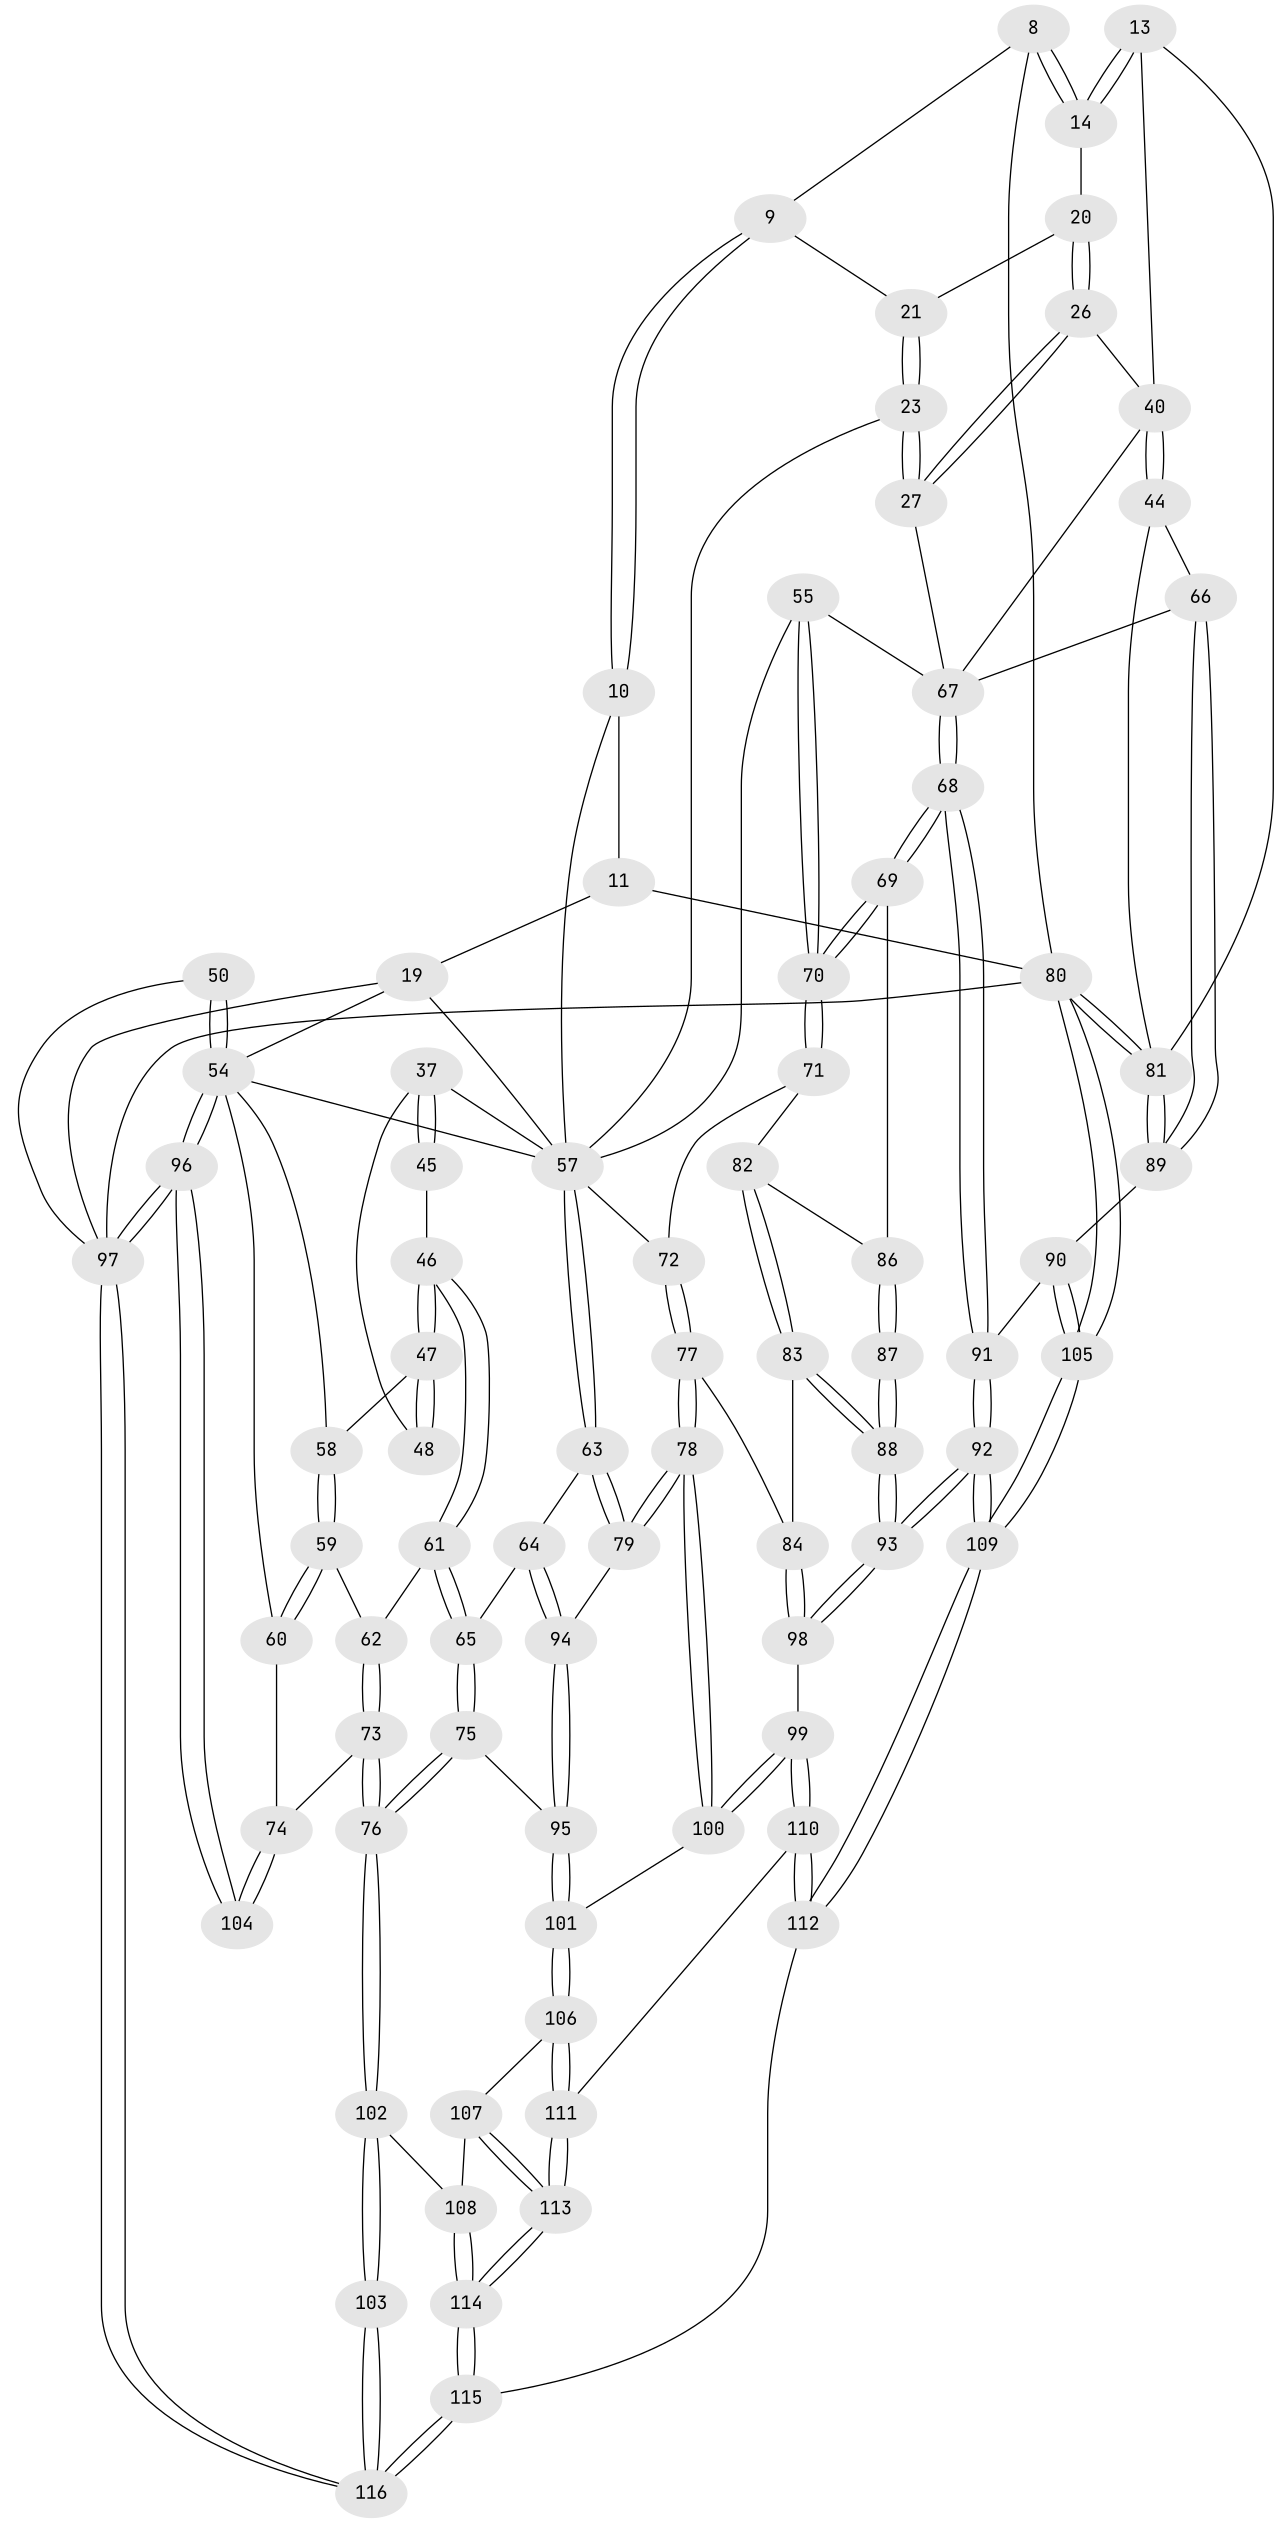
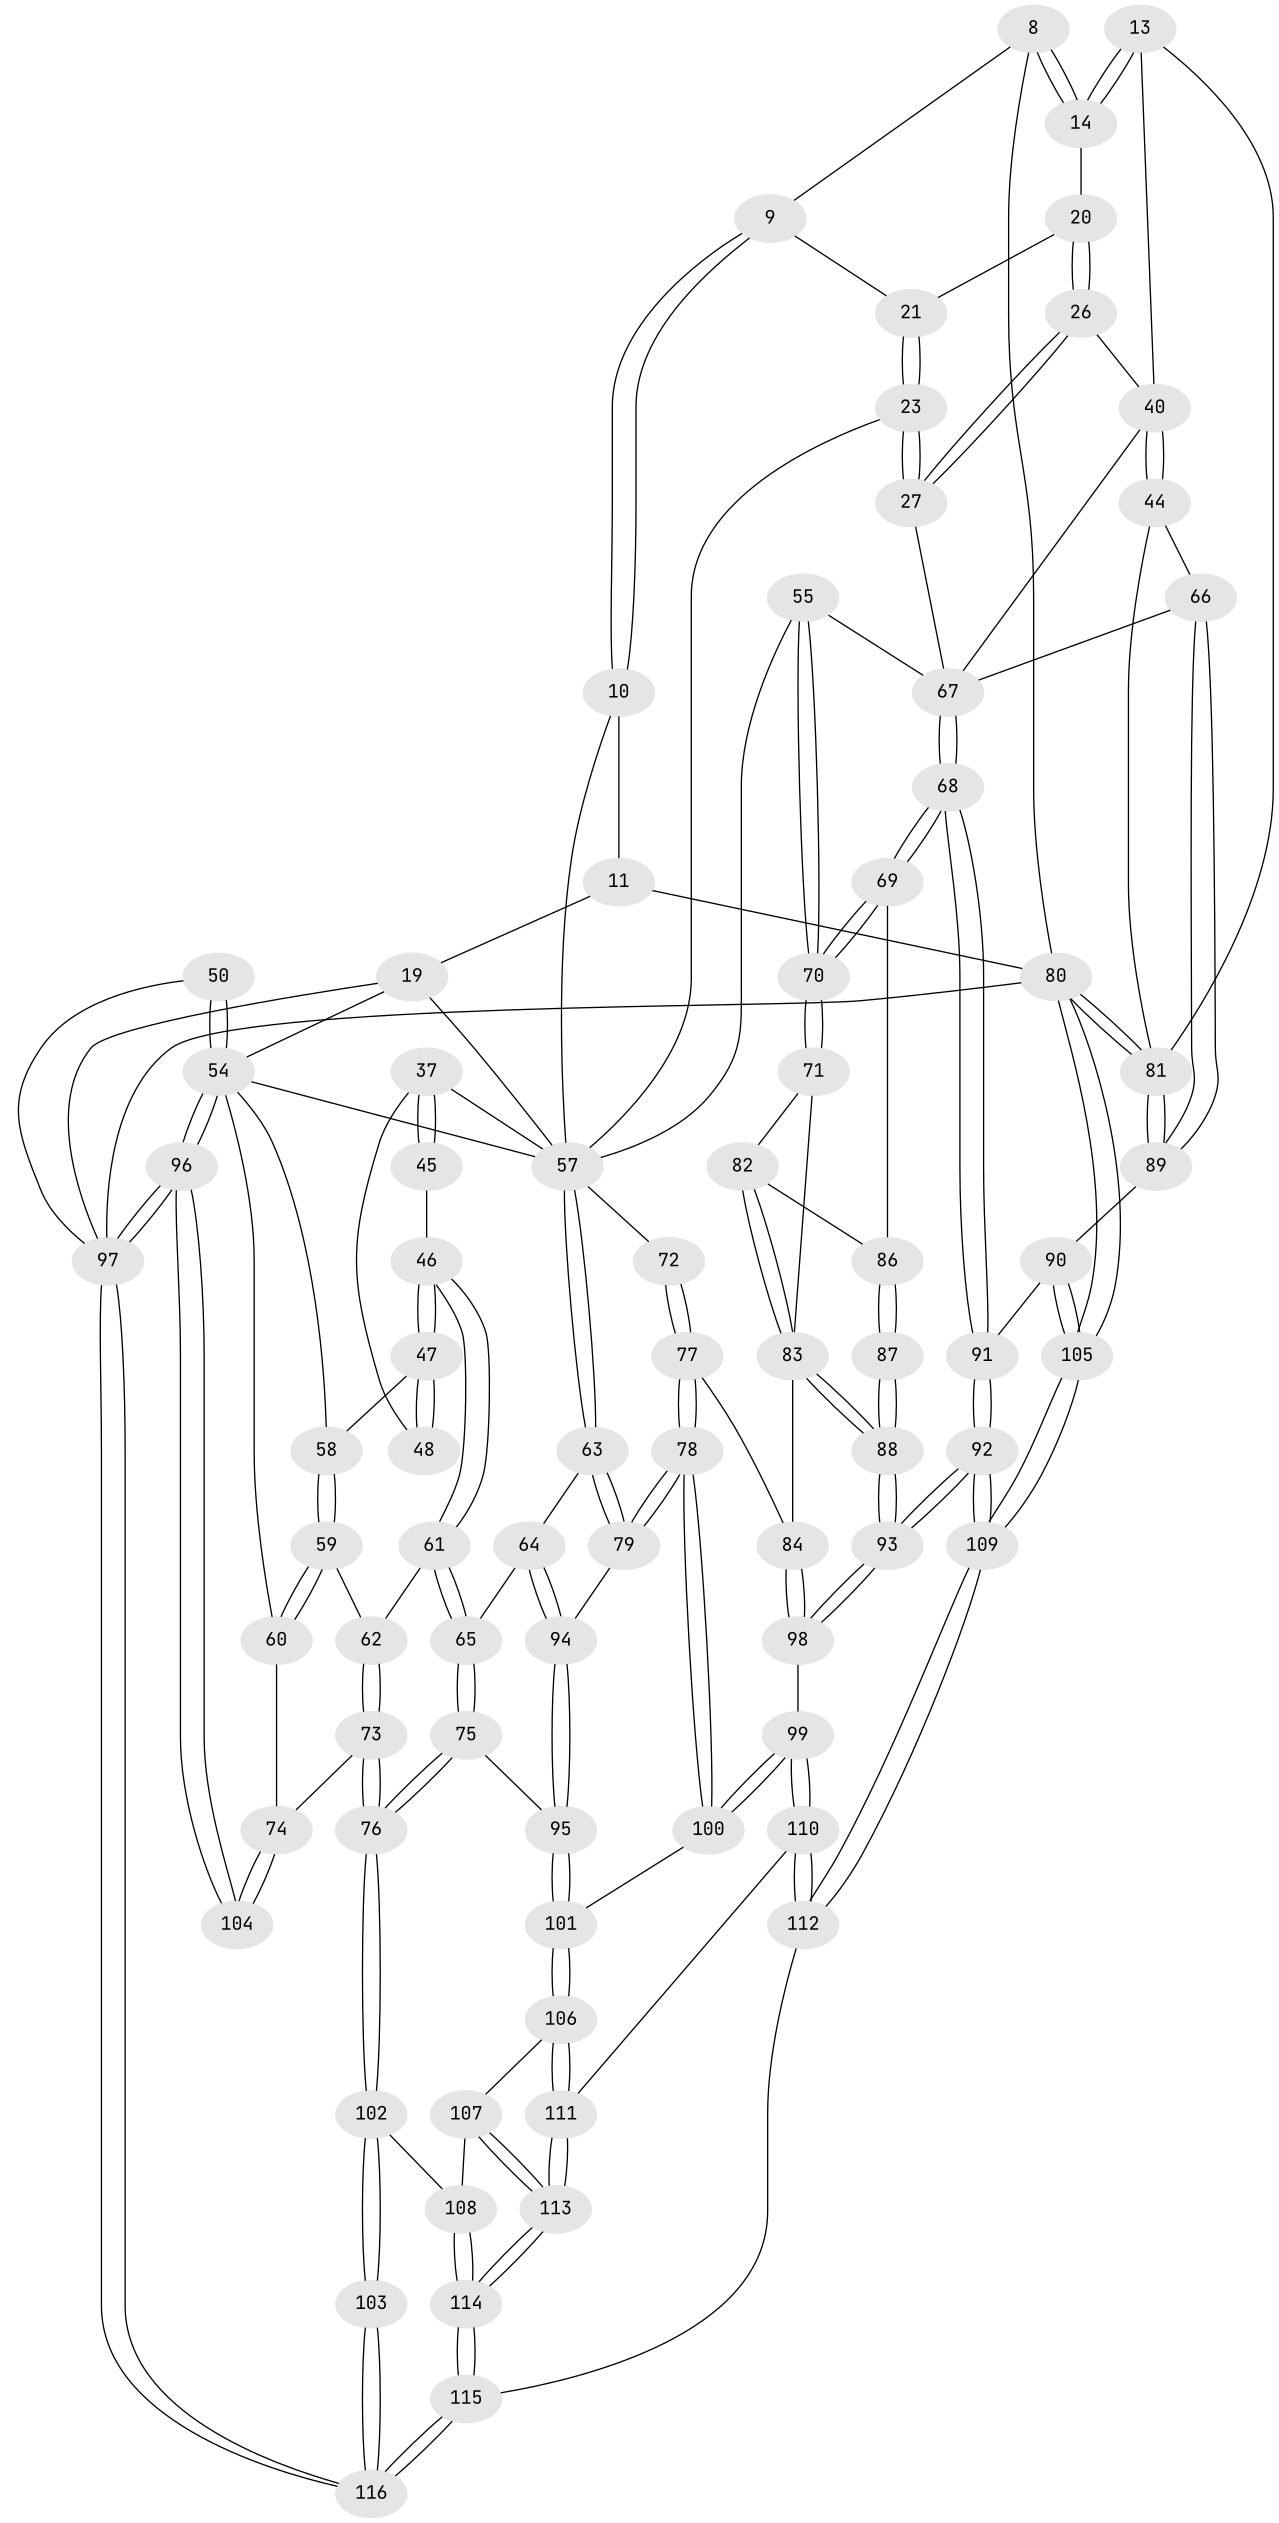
  graph {
    fontname="JetBrains Mono"
    node [color=gray90 fontname="JetBrains Mono" style=filled]
    edge [fontname="JetBrains Mono"]
    8
    9
    14
    80 [super="+3+6"]
    10
    21
    20
    81 [super="+43+12"]
    97 [super="+5+15"]
    105
    11
    57 [super="+56+34+25+30"]
    23
    19 [super="+18"]
    63
    72
    54 [super="+53+52+51+32"]
    13
    40 [super="+28"]
    67 [super="+42"]
    44
    89
    26
    58
    60
    96
    116
    27
    68
    37 [super="+36"]
    45
    48 [super="+38"]
    46
    66
    47
    61
    62
    65
    59
    50 [super="+33+17+16"]
    74
    104
    55
    70
    71
    64
    79
    77
    73
    75
    76
    94
    95
    90
    69
    91
    86 [super="+85"]
    92
    87
    82
    83
    78
    84
    102
    101
    103
    108
    100
    98
    109
    88
    93
    99
    112
    106
    110
    111
    107
    114
    113
    115
    8 -- 9
    8 -- 14
    8 -- 14
    8 -- 80
    9 -- 10
    9 -- 10
    9 -- 21
    14 -- 20
    80 -- 81 [weight=2]
    80 -- 81
    80 -- 97 [weight=3]
    80 -- 105
    80 -- 105
    10 -- 11
    10 -- 57
    21 -- 23
    21 -- 23
    20 -- 21
    20 -- 26
    20 -- 26
    81 -- 89
    81 -- 89
    97 -- 116
    97 -- 116
    105 -- 109
    105 -- 109
    11 -- 80
    11 -- 19
    57 -- 63
    57 -- 63
    57 -- 72
    23 -- 57
    23 -- 27
    23 -- 27
    19 -- 97
    19 -- 57
    19 -- 54
    63 -- 64
    63 -- 79
    63 -- 79
    72 -- 77
    72 -- 77
    54 -- 57
    54 -- 58
    54 -- 60
    54 -- 96
    54 -- 96
    13 -- 14
    13 -- 14
    13 -- 81
    13 -- 40
    40 -- 67
    40 -- 44
    40 -- 44
    67 -- 68
    67 -- 68
    44 -- 81
    44 -- 66
    89 -- 90
    26 -- 40
    26 -- 27
    26 -- 27
    58 -- 59
    58 -- 59
    60 -- 74
    96 -- 97
    96 -- 97
    96 -- 104
    96 -- 104
    27 -- 67
    68 -- 69
    68 -- 69
    68 -- 91
    68 -- 91
    37 -- 57 [weight=2]
    37 -- 45 [weight=2]
    37 -- 45
    37 -- 48
    45 -- 46
    46 -- 47
    46 -- 47
    46 -- 61
    46 -- 61
    66 -- 67
    66 -- 89
    66 -- 89
    47 -- 58
    47 -- 48
    47 -- 48
    61 -- 62
    61 -- 65
    61 -- 65
    62 -- 73
    62 -- 73
    65 -- 75
    65 -- 75
    59 -- 60
    59 -- 60
    59 -- 62
    50 -- 97 [weight=2]
    50 -- 54 [weight=4]
    50 -- 54
    74 -- 104
    74 -- 104
    55 -- 57
    55 -- 67
    55 -- 70
    55 -- 70
    70 -- 71
    70 -- 71
-   71 -- 72
+   71 -- 83
    71 -- 82
    64 -- 65
    64 -- 94
    64 -- 94
    79 -- 94
    77 -- 78
    77 -- 78
    77 -- 84
    73 -- 74
    73 -- 76
    73 -- 76
    75 -- 76
    75 -- 76
    75 -- 95
    76 -- 102
    76 -- 102
    94 -- 95
    94 -- 95
    95 -- 101
    95 -- 101
    90 -- 105
    90 -- 105
    90 -- 91
    69 -- 70
    69 -- 70
    69 -- 86
    91 -- 92
    91 -- 92
    86 -- 87 [weight=2]
    86 -- 87
    92 -- 109
    92 -- 109
    92 -- 93
    92 -- 93
    87 -- 88
    87 -- 88
    82 -- 86
    82 -- 83
    82 -- 83
    83 -- 84
    83 -- 88
    83 -- 88
    78 -- 79
    78 -- 79
    78 -- 100
    78 -- 100
    84 -- 98
    84 -- 98
    102 -- 103
    102 -- 103
    102 -- 108
    101 -- 106
    101 -- 106
    103 -- 116
    103 -- 116
    108 -- 114
    108 -- 114
    100 -- 101
    98 -- 99
    109 -- 112
    109 -- 112
    88 -- 93
    88 -- 93
    93 -- 98
    93 -- 98
    99 -- 100
    99 -- 100
    99 -- 110
    99 -- 110
    112 -- 115
    106 -- 111
    106 -- 111
    106 -- 107
    110 -- 112
    110 -- 112
    110 -- 111
    111 -- 113
    111 -- 113
    107 -- 108
    107 -- 113
    107 -- 113
    114 -- 115
    114 -- 115
    113 -- 114
    113 -- 114
    115 -- 116
    115 -- 116
  }
